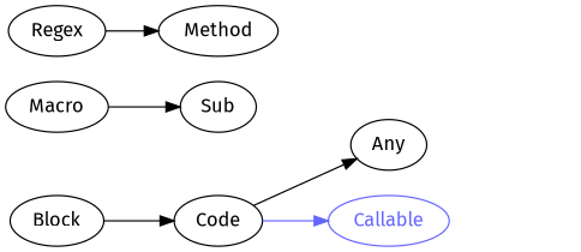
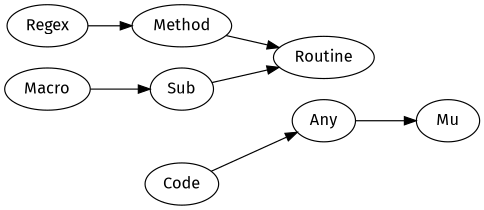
  digraph {
    fontname="Fira Sans"
    rankdir=LR
    splines=polyline
    node [color="#000000" fontcolor="#000000" fontname="Fira Sans"]
    edge [color="#000000" fontname="Fira Sans"]
-   Block
    Code
    Any
-   Callable [color="#6666FF" fontcolor="#6666FF"]
+   Mu
    Sub
+   Routine
    Macro
    Method
    Regex
-   Block -> Code
    Code -> Any
-   Code -> Callable [color="#6666FF"]
+   Any -> Mu
+   Sub -> Routine
    Macro -> Sub
+   Method -> Routine
    Regex -> Method
  }
